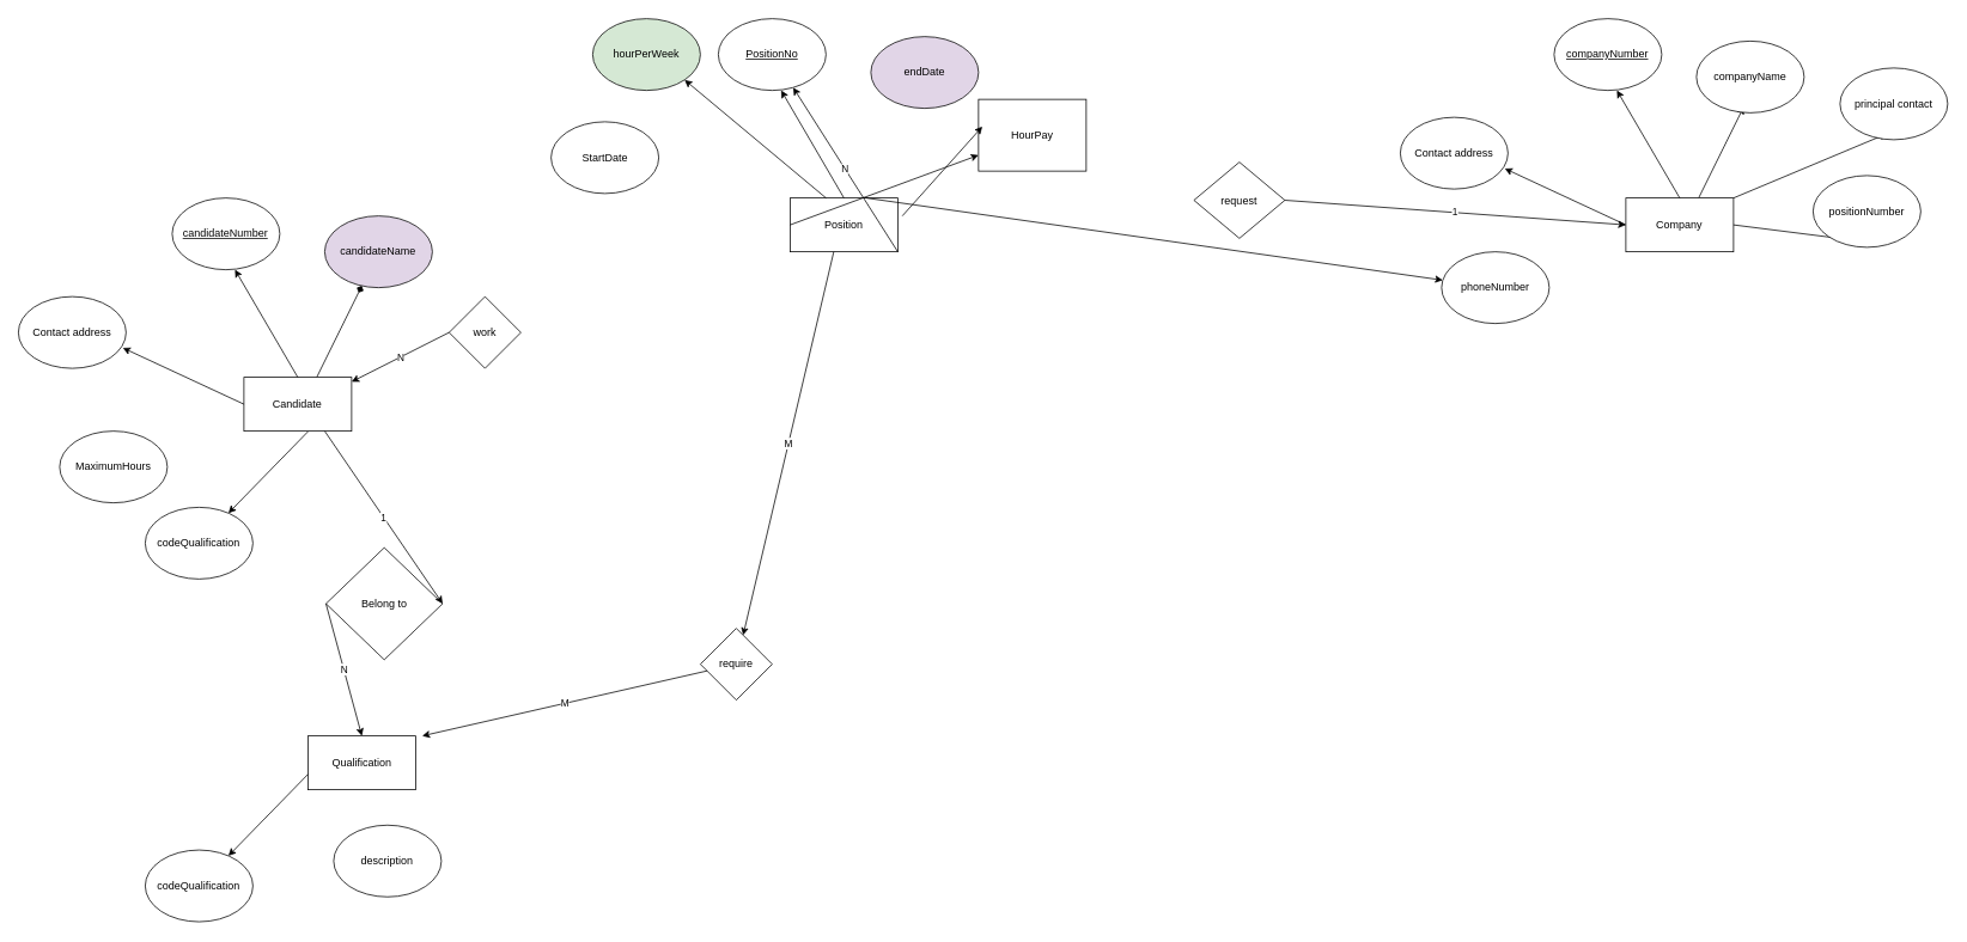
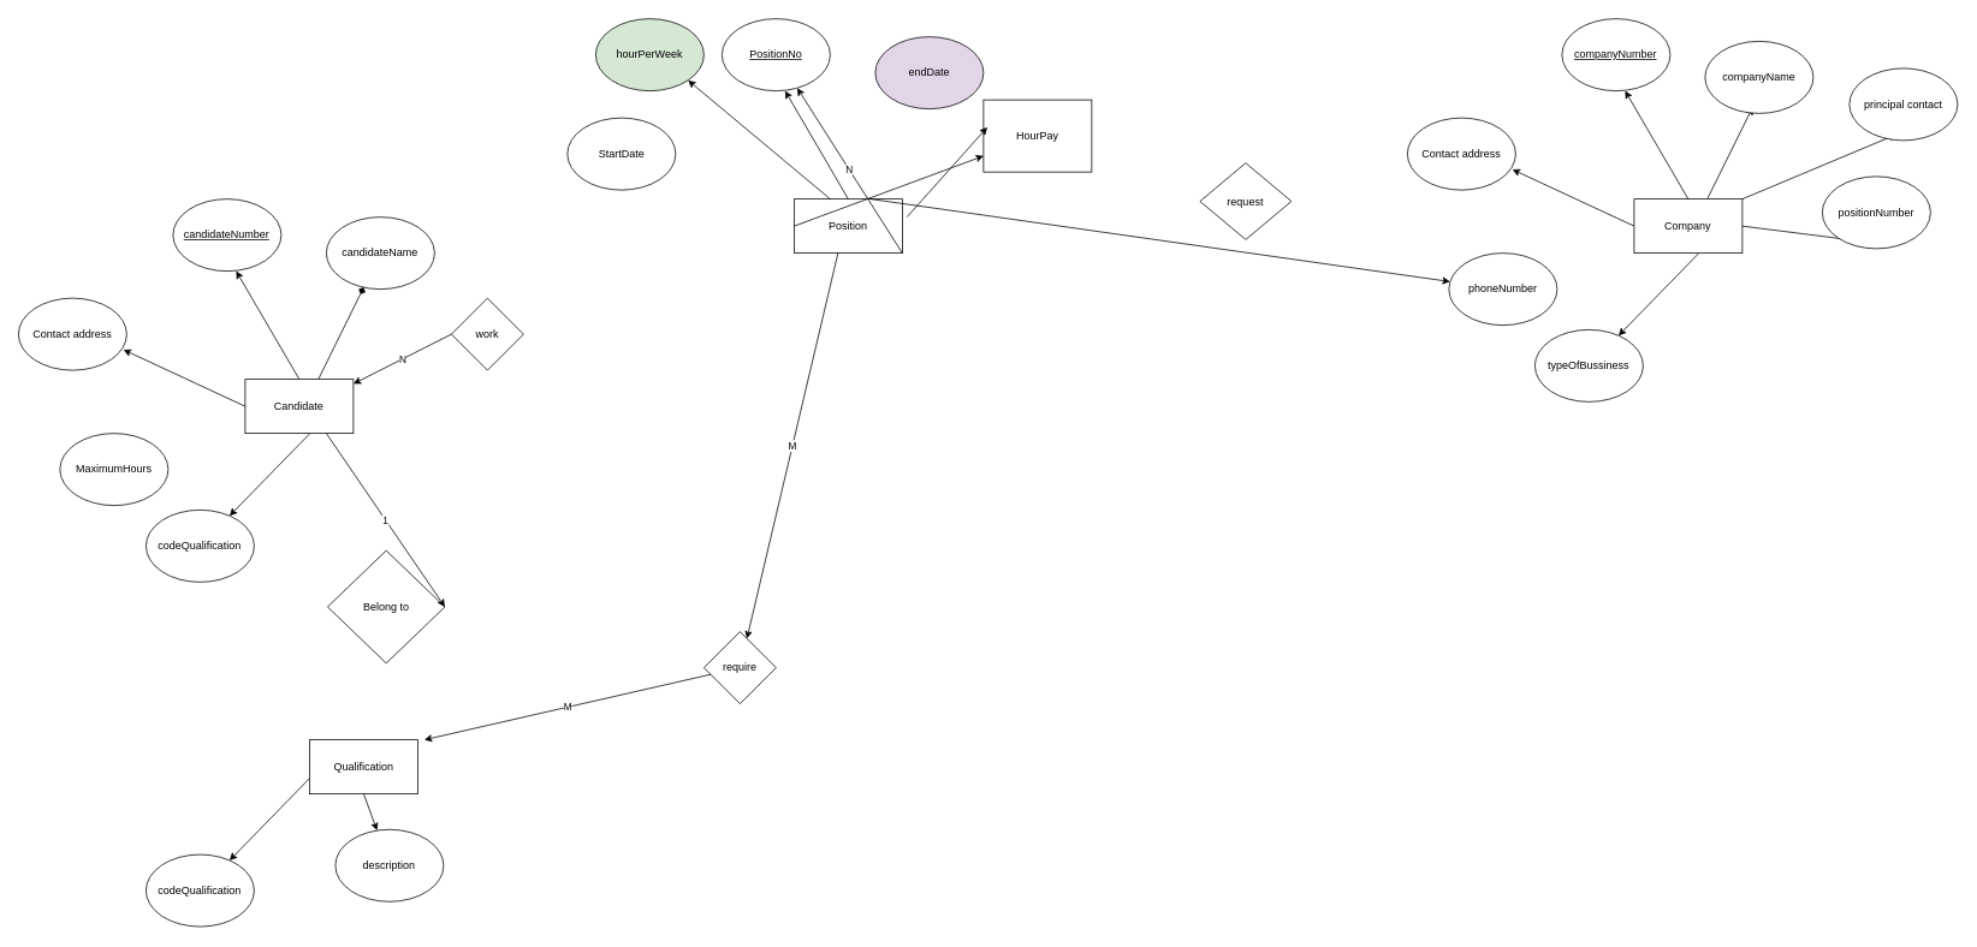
  <mxCell id="0" />
  <mxCell id="1" parent="0" />
  <mxCell id="2" value="Position" style="rounded=0;whiteSpace=wrap;html=1;" parent="1" vertex="1"><mxGeometry x="880" y="220" width="120" height="60" as="geometry" /></mxCell>
  <mxCell id="3" value="" style="endArrow=classic;html=1;exitX=0.5;exitY=0;exitDx=0;exitDy=0;" parent="1" source="2" edge="1"><mxGeometry width="50" height="50" relative="1" as="geometry"><mxPoint x="980" y="130" as="sourcePoint" /><mxPoint x="870" y="100" as="targetPoint" /></mxGeometry></mxCell>
  <mxCell id="4" value="&lt;u&gt;PositionNo&lt;/u&gt;" style="ellipse;whiteSpace=wrap;html=1;" parent="1" vertex="1"><mxGeometry x="800" y="20" width="120" height="80" as="geometry" /></mxCell>
  <mxCell id="5" value="" style="endArrow=classic;html=1;exitX=0.678;exitY=-0.008;exitDx=0;exitDy=0;exitPerimeter=0;" parent="1" source="2" target="40" edge="1"><mxGeometry width="50" height="50" relative="1" as="geometry"><mxPoint x="980" y="130" as="sourcePoint" /><mxPoint x="1030" y="80" as="targetPoint" /></mxGeometry></mxCell>
  <mxCell id="6" value="endDate" style="ellipse;whiteSpace=wrap;html=1;fillColor=#e1d5e7;" parent="1" vertex="1"><mxGeometry x="970" y="40" width="120" height="80" as="geometry" /></mxCell>
- <mxCell id="7" value="StartDate" style="ellipse;whiteSpace=wrap;html=1;" parent="1" vertex="1"><mxGeometry x="613.64" y="135" width="120" height="80" as="geometry" /></mxCell>
+ <mxCell id="7" value="StartDate" style="ellipse;whiteSpace=wrap;html=1;" parent="1" vertex="1"><mxGeometry x="628.64" y="130" width="120" height="80" as="geometry" /></mxCell>
  <mxCell id="8" value="" style="endArrow=classic;html=1;exitX=0;exitY=0.5;exitDx=0;exitDy=0;" parent="1" source="2" target="19" edge="1"><mxGeometry width="50" height="50" relative="1" as="geometry"><mxPoint x="790" y="260" as="sourcePoint" /><mxPoint x="840" y="210" as="targetPoint" /></mxGeometry></mxCell>
  <mxCell id="9" value="Candidate" style="rounded=0;whiteSpace=wrap;html=1;" parent="1" vertex="1"><mxGeometry x="271.36" y="420" width="120" height="60" as="geometry" /></mxCell>
  <mxCell id="10" value="" style="endArrow=classic;html=1;exitX=0.5;exitY=0;exitDx=0;exitDy=0;" parent="1" source="9" edge="1"><mxGeometry width="50" height="50" relative="1" as="geometry"><mxPoint x="371.36" y="330" as="sourcePoint" /><mxPoint x="261.36" y="300" as="targetPoint" /></mxGeometry></mxCell>
  <mxCell id="11" value="&lt;u&gt;candidateNumber&lt;/u&gt;" style="ellipse;whiteSpace=wrap;html=1;" parent="1" vertex="1"><mxGeometry x="191.36" y="220" width="120" height="80" as="geometry" /></mxCell>
  <mxCell id="12" value="" style="endArrow=diamond;html=1;exitX=0.678;exitY=-0.008;exitDx=0;exitDy=0;exitPerimeter=0;" parent="1" source="9" target="13" edge="1"><mxGeometry width="50" height="50" relative="1" as="geometry"><mxPoint x="371.36" y="330" as="sourcePoint" /><mxPoint x="421.36" y="280" as="targetPoint" /></mxGeometry></mxCell>
- <mxCell id="13" value="candidateName" style="ellipse;whiteSpace=wrap;html=1;fillColor=#e1d5e7;" parent="1" vertex="1"><mxGeometry x="361.36" y="240" width="120" height="80" as="geometry" /></mxCell>
+ <mxCell id="13" value="candidateName" style="ellipse;whiteSpace=wrap;html=1;" parent="1" vertex="1"><mxGeometry x="361.36" y="240" width="120" height="80" as="geometry" /></mxCell>
  <mxCell id="14" value="Contact address" style="ellipse;whiteSpace=wrap;html=1;" parent="1" vertex="1"><mxGeometry x="20" y="330" width="120" height="80" as="geometry" /></mxCell>
  <mxCell id="15" value="" style="endArrow=classic;html=1;entryX=0.97;entryY=0.715;entryDx=0;entryDy=0;entryPerimeter=0;exitX=0;exitY=0.5;exitDx=0;exitDy=0;" parent="1" source="9" target="14" edge="1"><mxGeometry width="50" height="50" relative="1" as="geometry"><mxPoint x="181.36" y="460" as="sourcePoint" /><mxPoint x="231.36" y="410" as="targetPoint" /></mxGeometry></mxCell>
  <mxCell id="16" value="MaximumHours" style="ellipse;whiteSpace=wrap;html=1;" parent="1" vertex="1"><mxGeometry x="66" y="480" width="120" height="80" as="geometry" /></mxCell>
  <mxCell id="17" value="" style="endArrow=classic;html=1;exitX=0.595;exitY=1.008;exitDx=0;exitDy=0;exitPerimeter=0;" parent="1" source="9" target="18" edge="1"><mxGeometry width="50" height="50" relative="1" as="geometry"><mxPoint x="366.72" y="550" as="sourcePoint" /><mxPoint x="221.36" y="605" as="targetPoint" /><Array as="points" /></mxGeometry></mxCell>
  <mxCell id="18" value="codeQualification" style="ellipse;whiteSpace=wrap;html=1;" parent="1" vertex="1"><mxGeometry x="161.36" y="565" width="120" height="80" as="geometry" /></mxCell>
  <mxCell id="19" value="HourPay" style="whiteSpace=wrap;html=1;rounded=0;" parent="1" vertex="1"><mxGeometry x="1090" y="110" width="120" height="80" as="geometry" /></mxCell>
  <mxCell id="20" value="" style="endArrow=classic;html=1;exitX=0.678;exitY=-0.008;exitDx=0;exitDy=0;exitPerimeter=0;entryX=0.035;entryY=0.379;entryDx=0;entryDy=0;entryPerimeter=0;" parent="1" target="19" edge="1"><mxGeometry width="50" height="50" relative="1" as="geometry"><mxPoint x="1005.08" y="240" as="sourcePoint" /><mxPoint x="1054.923" y="138.466" as="targetPoint" /></mxGeometry></mxCell>
  <mxCell id="21" value="work" style="rhombus;whiteSpace=wrap;html=1;" parent="1" vertex="1"><mxGeometry x="500" y="330" width="80" height="80" as="geometry" /></mxCell>
  <mxCell id="22" value="N" style="endArrow=classic;html=1;exitX=0;exitY=0.5;exitDx=0;exitDy=0;entryX=1;entryY=0.5;entryDx=0;entryDy=0;" parent="1" source="21" edge="1"><mxGeometry width="50" height="50" relative="1" as="geometry"><mxPoint x="691.36" y="320" as="sourcePoint" /><mxPoint x="391.36" y="425" as="targetPoint" /></mxGeometry></mxCell>
  <mxCell id="23" value="Qualification" style="rounded=0;whiteSpace=wrap;html=1;" parent="1" vertex="1"><mxGeometry x="342.76" y="820" width="120" height="60" as="geometry" /></mxCell>
  <mxCell id="24" value="" style="endArrow=classic;html=1;exitX=0.595;exitY=1.008;exitDx=0;exitDy=0;exitPerimeter=0;" parent="1" target="25" edge="1"><mxGeometry width="50" height="50" relative="1" as="geometry"><mxPoint x="342.76" y="862.74" as="sourcePoint" /><mxPoint x="221.36" y="987.26" as="targetPoint" /><Array as="points" /></mxGeometry></mxCell>
  <mxCell id="25" value="codeQualification" style="ellipse;whiteSpace=wrap;html=1;" parent="1" vertex="1"><mxGeometry x="161.36" y="947.26" width="120" height="80" as="geometry" /></mxCell>
+ <mxCell id="26" value="" style="endArrow=classic;html=1;exitX=0.5;exitY=1;exitDx=0;exitDy=0;" parent="1" source="23" target="27" edge="1"><mxGeometry width="50" height="50" relative="1" as="geometry"><mxPoint x="482.76" y="1030" as="sourcePoint" /><mxPoint x="351.36" y="1054.52" as="targetPoint" /><Array as="points" /></mxGeometry></mxCell>
  <mxCell id="27" value="description" style="ellipse;whiteSpace=wrap;html=1;" parent="1" vertex="1"><mxGeometry x="371.36" y="919.52" width="120" height="80" as="geometry" /></mxCell>
  <mxCell id="28" value="Belong to" style="rhombus;whiteSpace=wrap;html=1;" parent="1" vertex="1"><mxGeometry x="362.76" y="610" width="130" height="125" as="geometry" /></mxCell>
  <mxCell id="29" value="1" style="endArrow=classic;html=1;exitX=0.75;exitY=1;exitDx=0;exitDy=0;entryX=1;entryY=0.5;entryDx=0;entryDy=0;" parent="1" source="9" target="28" edge="1"><mxGeometry width="50" height="50" relative="1" as="geometry"><mxPoint x="890" y="645" as="sourcePoint" /><mxPoint x="940" y="860" as="targetPoint" /></mxGeometry></mxCell>
- <mxCell id="30" value="N" style="endArrow=classic;html=1;exitX=0;exitY=0.5;exitDx=0;exitDy=0;entryX=0.5;entryY=0;entryDx=0;entryDy=0;" parent="1" source="28" target="23" edge="1"><mxGeometry width="50" height="50" relative="1" as="geometry"><mxPoint x="701.36" y="700" as="sourcePoint" /><mxPoint x="401.36" y="805" as="targetPoint" /></mxGeometry></mxCell>
  <mxCell id="31" value="request" style="rhombus;whiteSpace=wrap;html=1;" parent="1" vertex="1"><mxGeometry x="1330" y="180" width="101.36" height="85" as="geometry" /></mxCell>
  <mxCell id="32" value="N" style="endArrow=classic;html=1;exitX=1;exitY=1;exitDx=0;exitDy=0;" parent="1" source="2" target="4" edge="1"><mxGeometry width="50" height="50" relative="1" as="geometry"><mxPoint x="1050" y="380" as="sourcePoint" /><mxPoint x="1158.64" y="665" as="targetPoint" /></mxGeometry></mxCell>
- <mxCell id="33" value="1" style="endArrow=classic;html=1;exitX=1;exitY=0.5;exitDx=0;exitDy=0;entryX=0;entryY=0.5;entryDx=0;entryDy=0;" parent="1" source="31" target="34" edge="1"><mxGeometry width="50" height="50" relative="1" as="geometry"><mxPoint x="920" y="505" as="sourcePoint" /><mxPoint x="1630" y="250" as="targetPoint" /></mxGeometry></mxCell>
  <mxCell id="34" value="Company" style="rounded=0;whiteSpace=wrap;html=1;" parent="1" vertex="1"><mxGeometry x="1811.36" y="220" width="120" height="60" as="geometry" /></mxCell>
  <mxCell id="35" value="" style="endArrow=classic;html=1;exitX=0.5;exitY=0;exitDx=0;exitDy=0;" parent="1" source="34" edge="1"><mxGeometry width="50" height="50" relative="1" as="geometry"><mxPoint x="1911.36" y="130" as="sourcePoint" /><mxPoint x="1801.36" y="100" as="targetPoint" /></mxGeometry></mxCell>
  <mxCell id="36" value="&lt;u&gt;companyNumber&lt;/u&gt;" style="ellipse;whiteSpace=wrap;html=1;" parent="1" vertex="1"><mxGeometry x="1731.36" y="20" width="120" height="80" as="geometry" /></mxCell>
  <mxCell id="37" value="" style="endArrow=classic;html=1;exitX=0.678;exitY=-0.008;exitDx=0;exitDy=0;exitPerimeter=0;" parent="1" source="34" edge="1"><mxGeometry width="50" height="50" relative="1" as="geometry"><mxPoint x="1911.36" y="130" as="sourcePoint" /><mxPoint x="1942.837" y="118.046" as="targetPoint" /></mxGeometry></mxCell>
  <mxCell id="38" value="Contact address" style="ellipse;whiteSpace=wrap;html=1;" parent="1" vertex="1"><mxGeometry x="1560" y="130" width="120" height="80" as="geometry" /></mxCell>
  <mxCell id="39" value="" style="endArrow=classic;html=1;entryX=0.97;entryY=0.715;entryDx=0;entryDy=0;entryPerimeter=0;exitX=0;exitY=0.5;exitDx=0;exitDy=0;" parent="1" source="34" target="38" edge="1"><mxGeometry width="50" height="50" relative="1" as="geometry"><mxPoint x="1721.36" y="260" as="sourcePoint" /><mxPoint x="1771.36" y="210" as="targetPoint" /></mxGeometry></mxCell>
  <mxCell id="40" value="phoneNumber" style="ellipse;whiteSpace=wrap;html=1;" parent="1" vertex="1"><mxGeometry x="1606" y="280" width="120" height="80" as="geometry" /></mxCell>
+ <mxCell id="41" value="" style="endArrow=classic;html=1;exitX=0.595;exitY=1.008;exitDx=0;exitDy=0;exitPerimeter=0;" parent="1" source="34" target="42" edge="1"><mxGeometry width="50" height="50" relative="1" as="geometry"><mxPoint x="1906.72" y="350" as="sourcePoint" /><mxPoint x="1761.36" y="405" as="targetPoint" /><Array as="points" /></mxGeometry></mxCell>
+ <mxCell id="42" value="typeOfBussiness" style="ellipse;whiteSpace=wrap;html=1;" parent="1" vertex="1"><mxGeometry x="1701.36" y="365" width="120" height="80" as="geometry" /></mxCell>
  <mxCell id="43" value="companyName" style="ellipse;whiteSpace=wrap;html=1;" parent="1" vertex="1"><mxGeometry x="1890" y="45" width="120" height="80" as="geometry" /></mxCell>
  <mxCell id="44" value="" style="endArrow=classic;html=1;exitX=1;exitY=0;exitDx=0;exitDy=0;" parent="1" source="34" edge="1"><mxGeometry width="50" height="50" relative="1" as="geometry"><mxPoint x="2052.72" y="249.52" as="sourcePoint" /><mxPoint x="2102.837" y="148.046" as="targetPoint" /></mxGeometry></mxCell>
  <mxCell id="45" value="principal contact" style="ellipse;whiteSpace=wrap;html=1;" parent="1" vertex="1"><mxGeometry x="2050" y="75" width="120" height="80" as="geometry" /></mxCell>
  <mxCell id="46" value="" style="endArrow=classic;html=1;exitX=1;exitY=0.5;exitDx=0;exitDy=0;" parent="1" source="34" edge="1"><mxGeometry width="50" height="50" relative="1" as="geometry"><mxPoint x="2022.72" y="369.52" as="sourcePoint" /><mxPoint x="2072.837" y="268.046" as="targetPoint" /></mxGeometry></mxCell>
  <mxCell id="47" value="positionNumber" style="ellipse;whiteSpace=wrap;html=1;" parent="1" vertex="1"><mxGeometry x="2020" y="195" width="120" height="80" as="geometry" /></mxCell>
  <mxCell id="48" value="hourPerWeek" style="ellipse;whiteSpace=wrap;html=1;fillColor=#d5e8d4;" vertex="1" parent="1"><mxGeometry x="660" y="20" width="120" height="80" as="geometry" /></mxCell>
  <mxCell id="49" value="" style="endArrow=classic;html=1;entryX=1;entryY=1;entryDx=0;entryDy=0;exitX=0;exitY=0.5;exitDx=0;exitDy=0;" edge="1" parent="1" target="48"><mxGeometry width="50" height="50" relative="1" as="geometry"><mxPoint x="920" y="220" as="sourcePoint" /><mxPoint x="785.04" y="157.2" as="targetPoint" /></mxGeometry></mxCell>
  <mxCell id="50" value="require" style="rhombus;whiteSpace=wrap;html=1;" vertex="1" parent="1"><mxGeometry x="780" y="700" width="80" height="80" as="geometry" /></mxCell>
  <mxCell id="51" value="M" style="endArrow=classic;html=1;exitX=0;exitY=0.75;exitDx=0;exitDy=0;" edge="1" parent="1" target="50"><mxGeometry width="50" height="50" relative="1" as="geometry"><mxPoint x="928.64" y="280" as="sourcePoint" /><mxPoint x="628.64" y="385" as="targetPoint" /></mxGeometry></mxCell>
  <mxCell id="52" value="M" style="endArrow=classic;html=1;entryX=1;entryY=0.5;entryDx=0;entryDy=0;" edge="1" parent="1" source="50"><mxGeometry width="50" height="50" relative="1" as="geometry"><mxPoint x="770" y="715" as="sourcePoint" /><mxPoint x="470" y="820" as="targetPoint" /></mxGeometry></mxCell>
